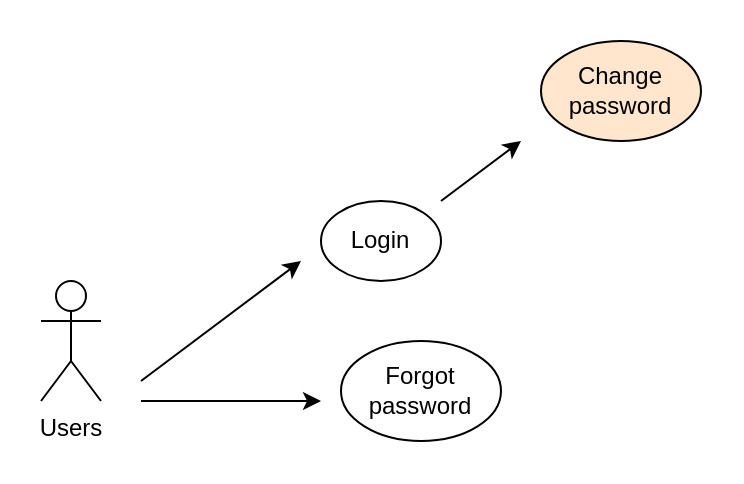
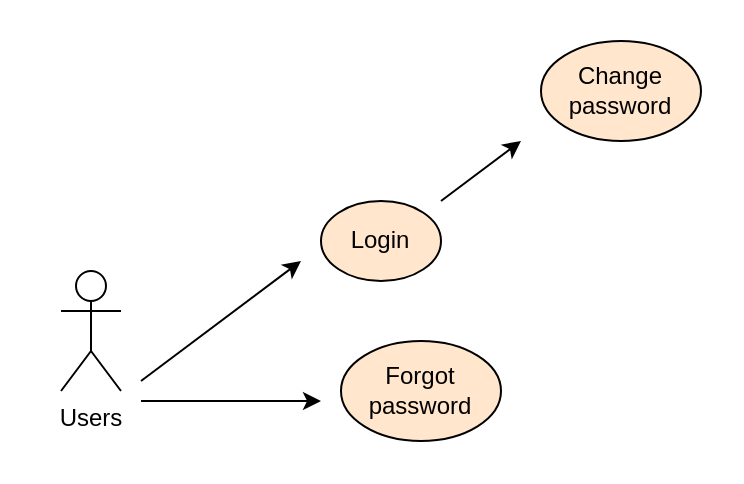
  <mxCell id="0" />
  <mxCell id="1" parent="0" />
- <mxCell id="2" value="Users" style="shape=umlActor;verticalLabelPosition=bottom;verticalAlign=top;html=1;outlineConnect=0;" vertex="1" parent="1"><mxGeometry x="20" y="140" width="30" height="60" as="geometry" /></mxCell>
- <mxCell id="3" value="Login" style="ellipse;whiteSpace=wrap;html=1;" vertex="1" parent="1"><mxGeometry x="160" y="100" width="60" height="40" as="geometry" /></mxCell>
+ <mxCell id="2" value="Users" style="shape=umlActor;verticalLabelPosition=bottom;verticalAlign=top;html=1;outlineConnect=0;" vertex="1" parent="1"><mxGeometry x="30" y="135" width="30" height="60" as="geometry" /></mxCell>
+ <mxCell id="3" value="Login" style="ellipse;whiteSpace=wrap;html=1;fillColor=#ffe6cc;" vertex="1" parent="1"><mxGeometry x="160" y="100" width="60" height="40" as="geometry" /></mxCell>
  <mxCell id="4" value="" style="endArrow=classic;html=1;rounded=0;" edge="1" parent="1"><mxGeometry width="50" height="50" relative="1" as="geometry"><mxPoint x="70" y="190" as="sourcePoint" /><mxPoint x="150" y="130" as="targetPoint" /></mxGeometry></mxCell>
  <mxCell id="5" value="" style="endArrow=classic;html=1;rounded=0;" edge="1" parent="1"><mxGeometry width="50" height="50" relative="1" as="geometry"><mxPoint x="70" y="200" as="sourcePoint" /><mxPoint x="160" y="200" as="targetPoint" /></mxGeometry></mxCell>
  <mxCell id="6" value="" style="endArrow=classic;html=1;rounded=0;" edge="1" parent="1"><mxGeometry width="50" height="50" relative="1" as="geometry"><mxPoint x="220" y="100" as="sourcePoint" /><mxPoint x="260" y="70" as="targetPoint" /></mxGeometry></mxCell>
- <mxCell id="7" value="Forgot password" style="ellipse;whiteSpace=wrap;html=1;" vertex="1" parent="1"><mxGeometry x="170" y="170" width="80" height="50" as="geometry" /></mxCell>
+ <mxCell id="7" value="Forgot password" style="ellipse;whiteSpace=wrap;html=1;fillColor=#ffe6cc;" vertex="1" parent="1"><mxGeometry x="170" y="170" width="80" height="50" as="geometry" /></mxCell>
  <mxCell id="8" value="Change password" style="ellipse;whiteSpace=wrap;html=1;fillColor=#ffe6cc;" vertex="1" parent="1"><mxGeometry x="270" y="20" width="80" height="50" as="geometry" /></mxCell>
